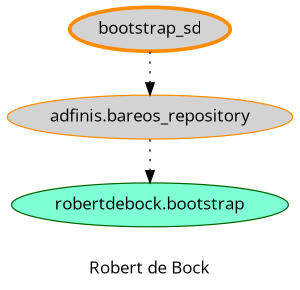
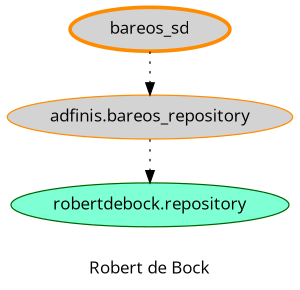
  digraph {
    fontname="Open Sans"
    label="Robert de Bock"
    node [color=darkorange fillcolor=lightgrey fontname="Open Sans" style=filled]
    edge [fontname="Open Sans" style=dotted]
-   bareos_sd [penwidth=3 label=bootstrap_sd]
+   bareos_sd [penwidth=3]
    "adfinis.bareos_repository"
-   "robertdebock.bootstrap" [color=darkgreen fillcolor=aquamarine]
+   "robertdebock.bootstrap" [color=darkgreen fillcolor=aquamarine label="robertdebock.repository"]
    bareos_sd -> "adfinis.bareos_repository"
    "adfinis.bareos_repository" -> "robertdebock.bootstrap"
  }
